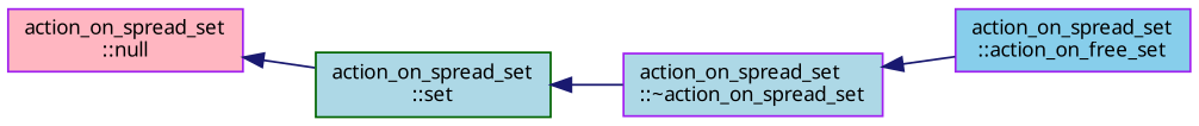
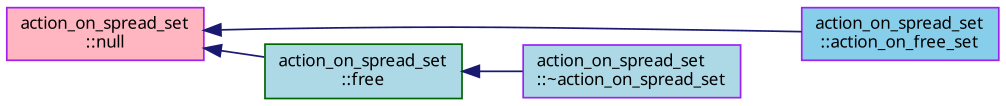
  digraph {
    fontname="Noto Sans"
    rankdir=LR
    node [color=purple fillcolor=lightblue fontname="Noto Sans" fontsize=10 shape=record style=filled]
    edge [color=midnightblue dir=back fontname="Noto Sans" fontsize=10 labelfontname=Helvetica labelfontsize=10 style=solid]
    n1 [fillcolor=lightpink fontcolor=black height=0.2 label="action_on_spread_set\l::null" width=0.4]
    n2 [fillcolor=skyblue height=0.2 label="action_on_spread_set\l::action_on_free_set" width=0.4]
-   n3 [color=darkgreen height=0.2 label="action_on_spread_set\l::set" width=0.4]
+   n3 [color=darkgreen height=0.2 label="action_on_spread_set\l::free" width=0.4]
    n4 [height=0.2 label="action_on_spread_set\l::~action_on_spread_set" width=0.4]
-   n4 -> n2
+   n1 -> n2
    n1 -> n3
    n3 -> n4
  }
